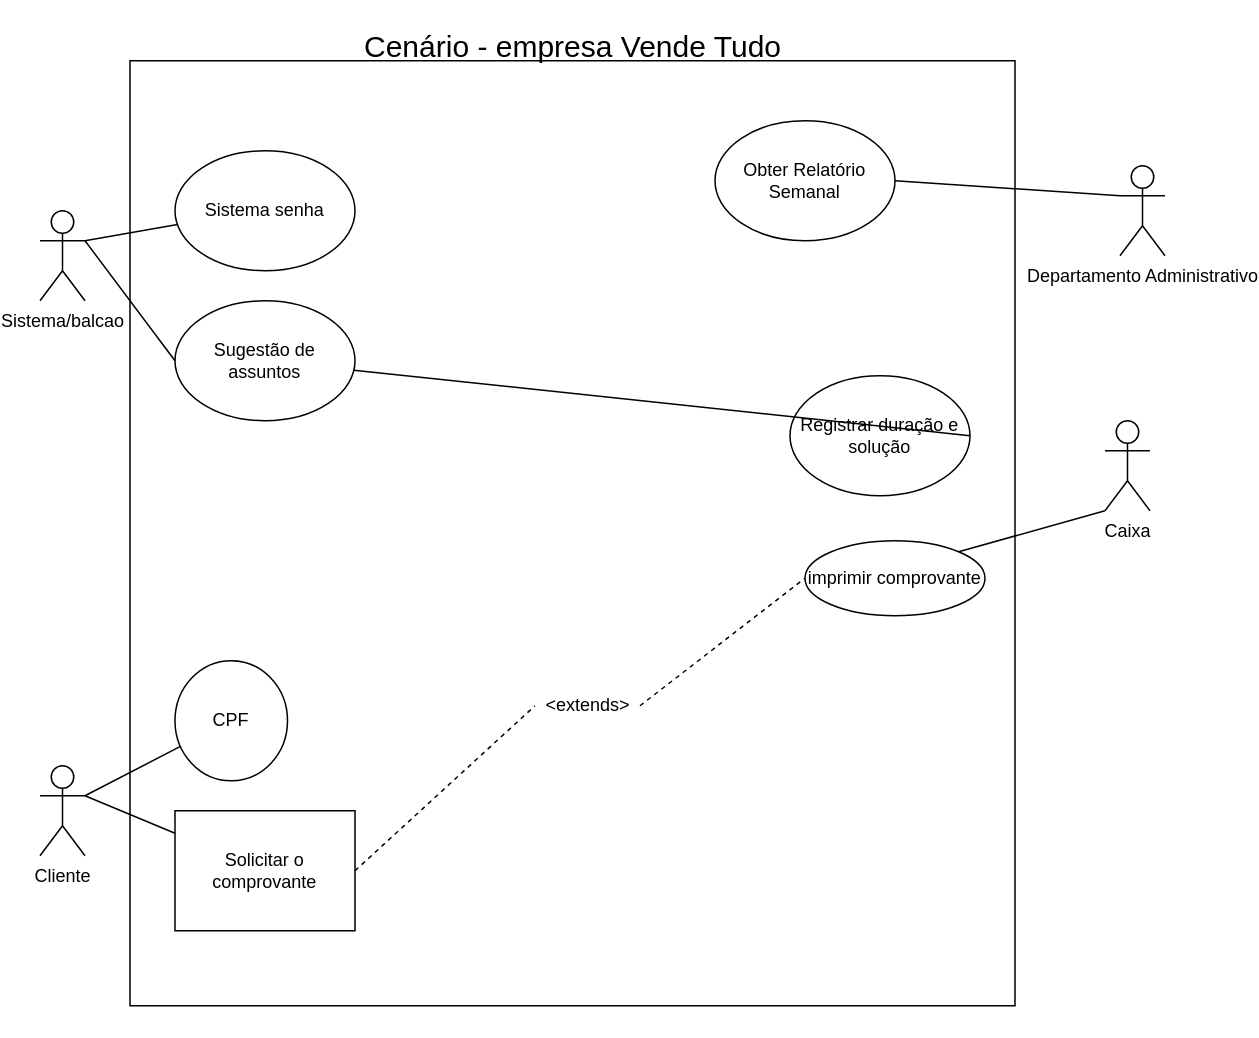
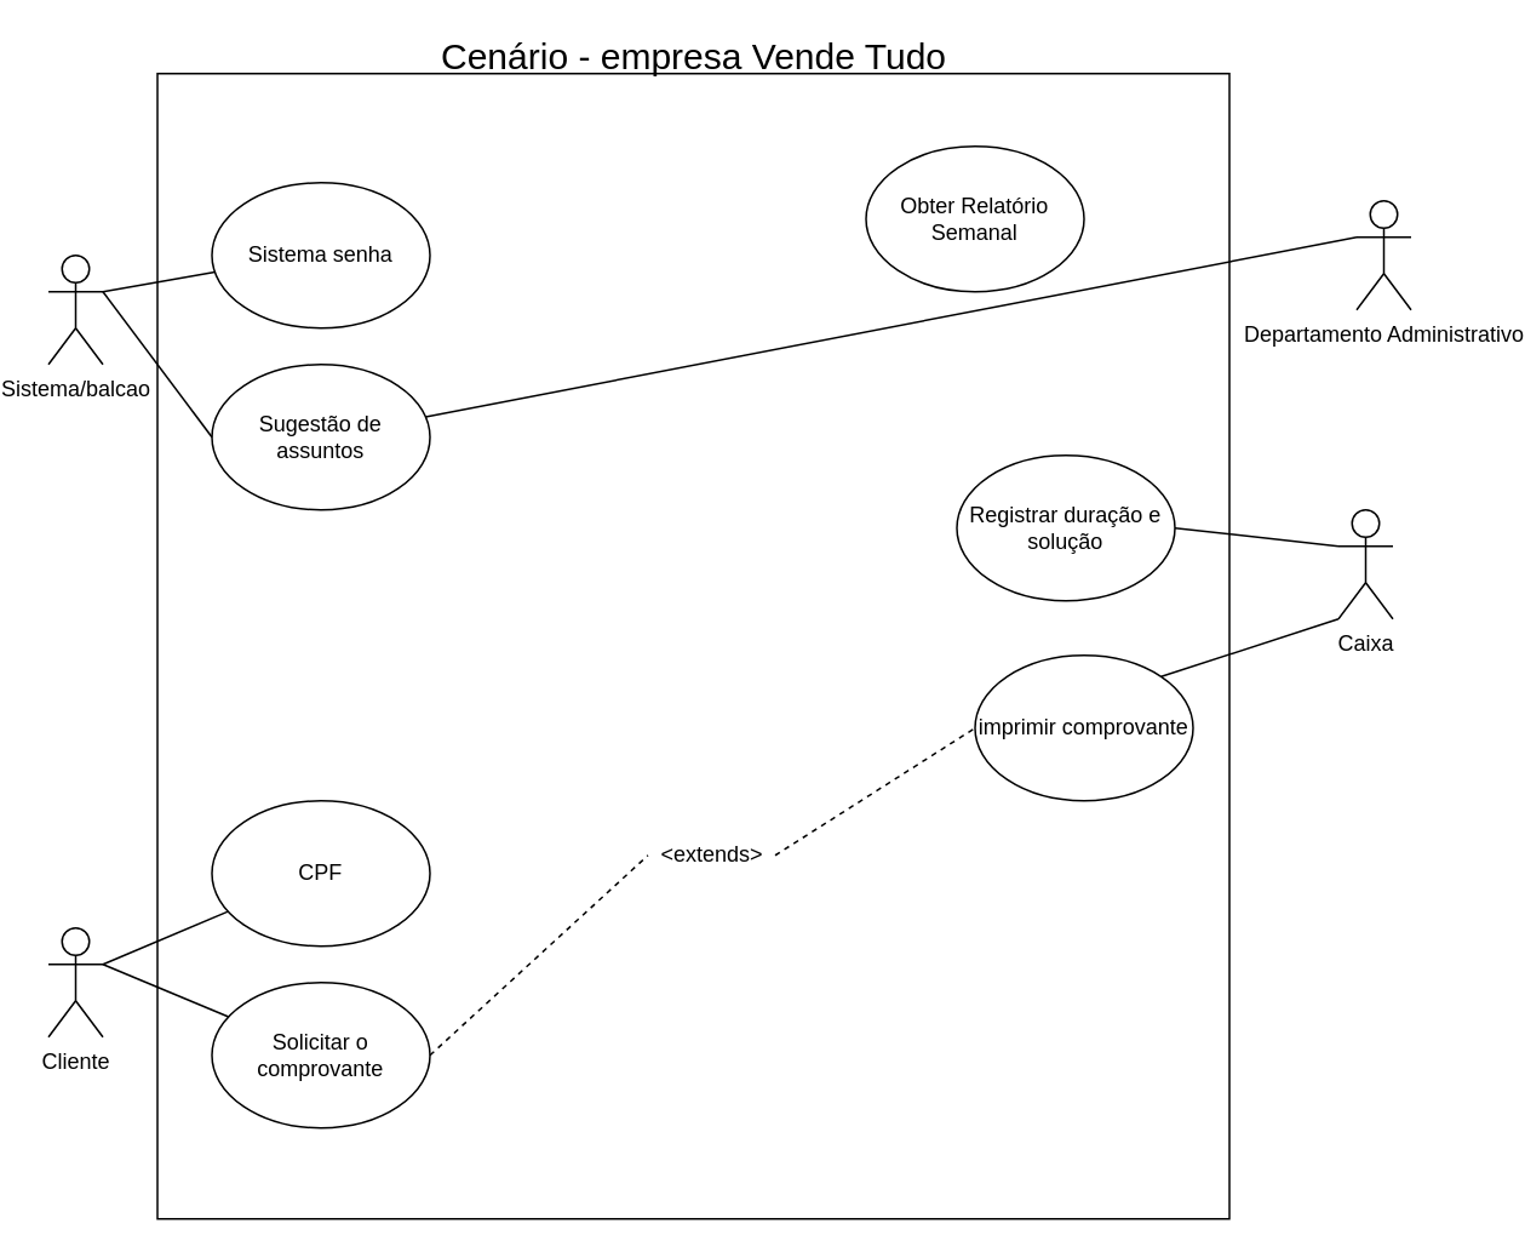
  <mxCell id="0" />
  <mxCell id="1" parent="0" />
  <mxCell id="2" value="" style="rounded=0;whiteSpace=wrap;html=1;" vertex="1" parent="1"><mxGeometry x="80" y="40" width="590" height="630" as="geometry" /></mxCell>
  <mxCell id="3" value="Sistema/balcao" style="shape=umlActor;verticalLabelPosition=bottom;verticalAlign=top;html=1;outlineConnect=0;" vertex="1" parent="1"><mxGeometry x="20" y="140" width="30" height="60" as="geometry" /></mxCell>
  <mxCell id="4" value="&lt;div&gt;Cliente&lt;/div&gt;" style="shape=umlActor;verticalLabelPosition=bottom;verticalAlign=top;html=1;outlineConnect=0;" vertex="1" parent="1"><mxGeometry x="20" y="510" width="30" height="60" as="geometry" /></mxCell>
- <mxCell id="5" value="CPF" style="ellipse;whiteSpace=wrap;html=1;" vertex="1" parent="1"><mxGeometry x="110" y="440" width="75" height="80" as="geometry" /></mxCell>
+ <mxCell id="5" value="CPF" style="ellipse;whiteSpace=wrap;html=1;" vertex="1" parent="1"><mxGeometry x="110" y="440" width="120" height="80" as="geometry" /></mxCell>
  <mxCell id="6" value="Sistema senha" style="ellipse;whiteSpace=wrap;html=1;" vertex="1" parent="1"><mxGeometry x="110" y="100" width="120" height="80" as="geometry" /></mxCell>
  <mxCell id="7" value="Caixa" style="shape=umlActor;verticalLabelPosition=bottom;verticalAlign=top;html=1;outlineConnect=0;" vertex="1" parent="1"><mxGeometry x="730" y="280" width="30" height="60" as="geometry" /></mxCell>
  <mxCell id="8" value="Registrar duração e solução" style="ellipse;whiteSpace=wrap;html=1;" vertex="1" parent="1"><mxGeometry x="520" y="250" width="120" height="80" as="geometry" /></mxCell>
- <mxCell id="9" value="imprimir comprovante" style="ellipse;whiteSpace=wrap;html=1;" vertex="1" parent="1"><mxGeometry x="530" y="360" width="120" height="50" as="geometry" /></mxCell>
+ <mxCell id="9" value="imprimir comprovante" style="ellipse;whiteSpace=wrap;html=1;" vertex="1" parent="1"><mxGeometry x="530" y="360" width="120" height="80" as="geometry" /></mxCell>
  <mxCell id="10" value="" style="endArrow=none;dashed=1;html=1;entryX=0;entryY=0.5;entryDx=0;entryDy=0;exitX=1;exitY=0.5;exitDx=0;exitDy=0;" edge="1" parent="1" source="19" target="9"><mxGeometry width="50" height="50" relative="1" as="geometry"><mxPoint x="360" y="450" as="sourcePoint" /><mxPoint x="410" y="400" as="targetPoint" /><Array as="points" /></mxGeometry></mxCell>
- <mxCell id="11" value="Solicitar o comprovante" style="whiteSpace=wrap;html=1;rounded=0;" vertex="1" parent="1"><mxGeometry x="110" y="540" width="120" height="80" as="geometry" /></mxCell>
+ <mxCell id="11" value="Solicitar o comprovante" style="ellipse;whiteSpace=wrap;html=1;" vertex="1" parent="1"><mxGeometry x="110" y="540" width="120" height="80" as="geometry" /></mxCell>
  <mxCell id="12" value="" style="endArrow=none;html=1;exitX=1;exitY=0.333;exitDx=0;exitDy=0;exitPerimeter=0;" edge="1" parent="1" source="3" target="6"><mxGeometry width="50" height="50" relative="1" as="geometry"><mxPoint x="50" y="180" as="sourcePoint" /><mxPoint x="100" y="130" as="targetPoint" /></mxGeometry></mxCell>
  <mxCell id="13" value="" style="endArrow=none;html=1;exitX=1;exitY=0.333;exitDx=0;exitDy=0;exitPerimeter=0;" edge="1" parent="1" source="4" target="5"><mxGeometry width="50" height="50" relative="1" as="geometry"><mxPoint x="60" y="510" as="sourcePoint" /><mxPoint x="110" y="460" as="targetPoint" /><Array as="points" /></mxGeometry></mxCell>
- <mxCell id="14" value="" style="endArrow=none;html=1;exitX=1;exitY=0.5;exitDx=0;exitDy=0;" edge="1" parent="1" source="8" target="15"><mxGeometry width="50" height="50" relative="1" as="geometry"><mxPoint x="430" y="430" as="sourcePoint" /><mxPoint x="480" y="380" as="targetPoint" /></mxGeometry></mxCell>
+ <mxCell id="14" value="" style="endArrow=none;html=1;entryX=0;entryY=0.333;entryDx=0;entryDy=0;entryPerimeter=0;exitX=1;exitY=0.5;exitDx=0;exitDy=0;" edge="1" parent="1" source="8" target="7"><mxGeometry width="50" height="50" relative="1" as="geometry"><mxPoint x="430" y="430" as="sourcePoint" /><mxPoint x="480" y="380" as="targetPoint" /></mxGeometry></mxCell>
  <mxCell id="15" value="Sugestão de assuntos" style="ellipse;whiteSpace=wrap;html=1;" vertex="1" parent="1"><mxGeometry x="110" y="200" width="120" height="80" as="geometry" /></mxCell>
  <mxCell id="16" value="" style="endArrow=none;html=1;entryX=1;entryY=0.333;entryDx=0;entryDy=0;entryPerimeter=0;exitX=0;exitY=0.5;exitDx=0;exitDy=0;" edge="1" parent="1" source="15" target="3"><mxGeometry width="50" height="50" relative="1" as="geometry"><mxPoint x="360" y="450" as="sourcePoint" /><mxPoint x="410" y="400" as="targetPoint" /></mxGeometry></mxCell>
  <mxCell id="17" value="" style="endArrow=none;html=1;exitX=1;exitY=0;exitDx=0;exitDy=0;entryX=0;entryY=1;entryDx=0;entryDy=0;entryPerimeter=0;" edge="1" parent="1" source="9" target="7"><mxGeometry width="50" height="50" relative="1" as="geometry"><mxPoint x="440" y="620" as="sourcePoint" /><mxPoint x="490" y="570" as="targetPoint" /></mxGeometry></mxCell>
  <mxCell id="18" value="" style="endArrow=none;html=1;exitX=1;exitY=0.333;exitDx=0;exitDy=0;exitPerimeter=0;" edge="1" parent="1" source="4" target="11"><mxGeometry width="50" height="50" relative="1" as="geometry"><mxPoint x="360" y="560" as="sourcePoint" /><mxPoint x="107.574" y="571.716" as="targetPoint" /></mxGeometry></mxCell>
  <mxCell id="19" value="&amp;lt;extends&amp;gt;" style="text;html=1;align=center;verticalAlign=middle;resizable=0;points=[];autosize=1;" vertex="1" parent="1"><mxGeometry x="350" y="460" width="70" height="20" as="geometry" /></mxCell>
  <mxCell id="20" value="" style="endArrow=none;dashed=1;html=1;entryX=0;entryY=0.5;entryDx=0;entryDy=0;exitX=1;exitY=0.5;exitDx=0;exitDy=0;" edge="1" parent="1" source="11" target="19"><mxGeometry width="50" height="50" relative="1" as="geometry"><mxPoint x="290" y="620" as="sourcePoint" /><mxPoint x="470" y="320" as="targetPoint" /></mxGeometry></mxCell>
  <mxCell id="21" value="&lt;div&gt;Departamento Administrativo&lt;/div&gt;" style="shape=umlActor;verticalLabelPosition=bottom;verticalAlign=top;html=1;outlineConnect=0;" vertex="1" parent="1"><mxGeometry x="740" y="110" width="30" height="60" as="geometry" /></mxCell>
  <mxCell id="22" value="Obter Relatório Semanal" style="ellipse;whiteSpace=wrap;html=1;" vertex="1" parent="1"><mxGeometry x="470" y="80" width="120" height="80" as="geometry" /></mxCell>
- <mxCell id="23" value="" style="endArrow=none;html=1;entryX=1;entryY=0.5;entryDx=0;entryDy=0;exitX=0;exitY=0.333;exitDx=0;exitDy=0;exitPerimeter=0;" edge="1" parent="1" source="21" target="22"><mxGeometry width="50" height="50" relative="1" as="geometry"><mxPoint x="360" y="450" as="sourcePoint" /><mxPoint x="410" y="400" as="targetPoint" /></mxGeometry></mxCell>
+ <mxCell id="23" value="" style="endArrow=none;html=1;exitX=0;exitY=0.333;exitDx=0;exitDy=0;exitPerimeter=0;" edge="1" parent="1" source="21" target="15"><mxGeometry width="50" height="50" relative="1" as="geometry"><mxPoint x="360" y="450" as="sourcePoint" /><mxPoint x="410" y="400" as="targetPoint" /></mxGeometry></mxCell>
  <mxCell id="24" value="&lt;span style=&quot;left: 377.083px ; top: 128.7px ; font-size: 20px ; font-family: sans-serif ; transform: scalex(1.001)&quot;&gt;Cenário&lt;/span&gt;&lt;span style=&quot;left: 452.883px ; top: 128.7px ; font-size: 20px ; font-family: sans-serif ; transform: scalex(0.999)&quot;&gt; - empresa V&lt;/span&gt;&lt;span style=&quot;left: 549.517px ; top: 128.7px ; font-size: 20px ; font-family: sans-serif&quot;&gt;e&lt;/span&gt;&lt;span style=&quot;left: 560.717px ; top: 128.7px ; font-size: 20px ; font-family: sans-serif ; transform: scalex(1.001)&quot;&gt;nde &lt;/span&gt;&lt;span style=&quot;left: 599.717px ; top: 128.7px ; font-size: 20px ; font-family: sans-serif ; transform: scalex(1.015)&quot;&gt;Tudo&lt;/span&gt;" style="text;html=1;align=center;verticalAlign=middle;resizable=0;points=[];autosize=1;" vertex="1" parent="1"><mxGeometry x="225" y="20" width="300" height="20" as="geometry" /></mxCell>
